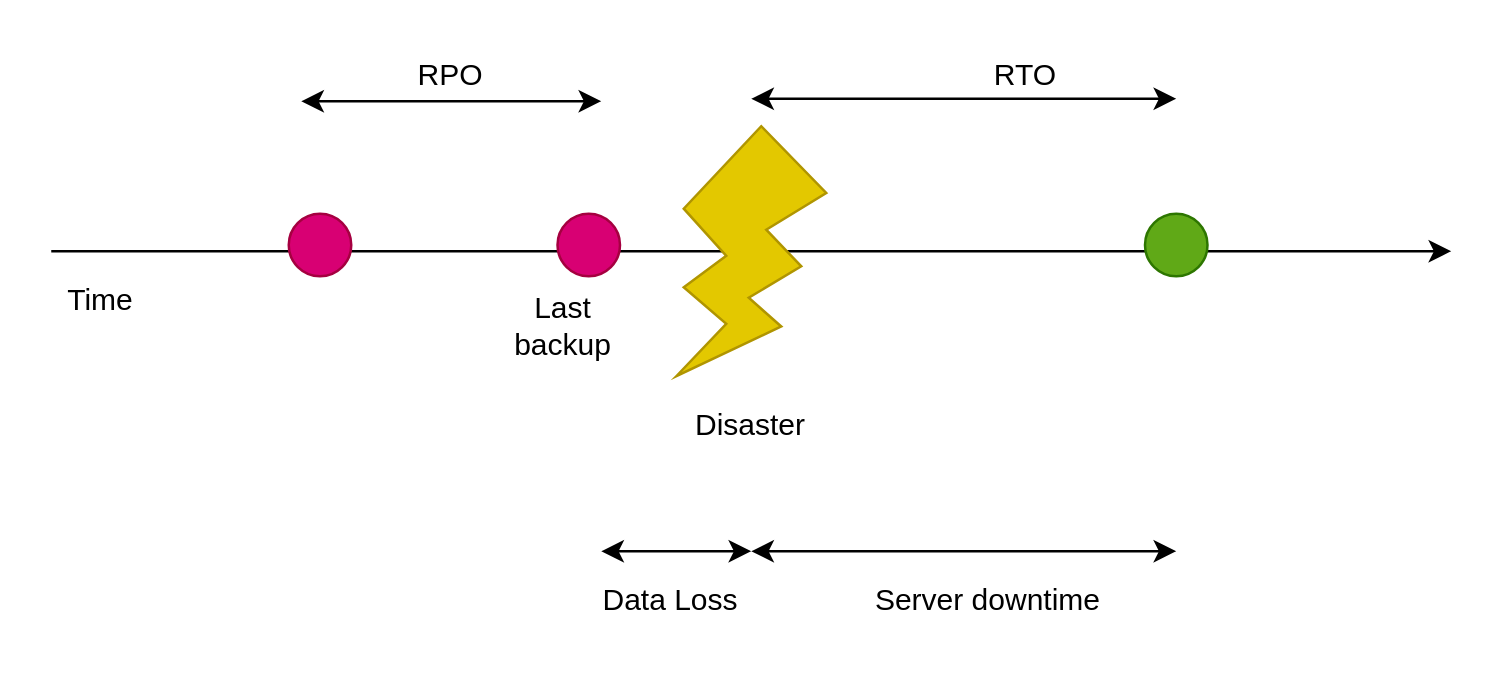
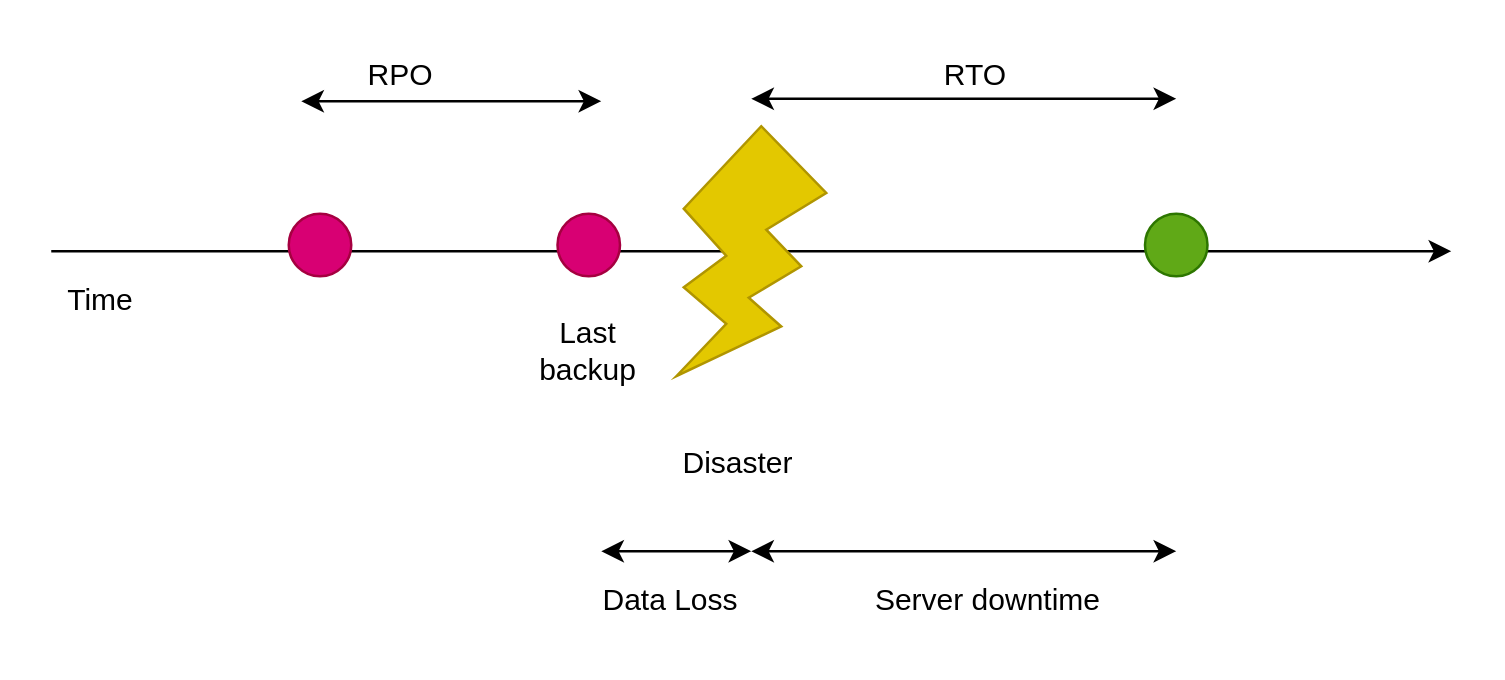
  <mxCell id="0" />
  <mxCell id="1" parent="0" />
  <mxCell id="2" value="" style="endArrow=classic;html=1;" parent="1" edge="1"><mxGeometry width="50" height="50" relative="1" as="geometry"><mxPoint x="20" y="100" as="sourcePoint" /><mxPoint x="580" y="100" as="targetPoint" /></mxGeometry></mxCell>
  <mxCell id="3" value="" style="verticalLabelPosition=bottom;verticalAlign=top;html=1;shape=mxgraph.basic.flash;fillColor=#e3c800;strokeColor=#B09500;fontColor=#ffffff;" parent="1" vertex="1"><mxGeometry x="270" y="50" width="60" height="100" as="geometry" /></mxCell>
- <mxCell id="4" value="Last backup" style="text;html=1;strokeColor=none;fillColor=none;align=center;verticalAlign=middle;whiteSpace=wrap;rounded=0;" parent="1" vertex="1"><mxGeometry x="205" y="120" width="40" height="20" as="geometry" /></mxCell>
- <mxCell id="5" value="Disaster" style="text;html=1;strokeColor=none;fillColor=none;align=center;verticalAlign=middle;whiteSpace=wrap;rounded=0;" parent="1" vertex="1"><mxGeometry x="280" y="160" width="40" height="20" as="geometry" /></mxCell>
+ <mxCell id="4" value="Last backup" style="text;html=1;strokeColor=none;fillColor=none;align=center;verticalAlign=middle;whiteSpace=wrap;rounded=0;" parent="1" vertex="1"><mxGeometry x="215" y="130" width="40" height="20" as="geometry" /></mxCell>
+ <mxCell id="5" value="Disaster" style="text;html=1;strokeColor=none;fillColor=none;align=center;verticalAlign=middle;whiteSpace=wrap;rounded=0;" parent="1" vertex="1"><mxGeometry x="275" y="175" width="40" height="20" as="geometry" /></mxCell>
  <mxCell id="6" value="" style="endArrow=classic;startArrow=classic;html=1;" parent="1" edge="1"><mxGeometry width="50" height="50" relative="1" as="geometry"><mxPoint x="240" y="220" as="sourcePoint" /><mxPoint x="300" y="220" as="targetPoint" /></mxGeometry></mxCell>
  <mxCell id="7" value="Data Loss" style="text;html=1;strokeColor=none;fillColor=none;align=center;verticalAlign=middle;whiteSpace=wrap;rounded=0;" parent="1" vertex="1"><mxGeometry x="222.5" y="230" width="90" height="20" as="geometry" /></mxCell>
  <mxCell id="8" value="" style="endArrow=classic;startArrow=classic;html=1;" parent="1" edge="1"><mxGeometry width="50" height="50" relative="1" as="geometry"><mxPoint x="300" y="220" as="sourcePoint" /><mxPoint x="470" y="220" as="targetPoint" /></mxGeometry></mxCell>
  <mxCell id="9" value="Server downtime" style="text;html=1;strokeColor=none;fillColor=none;align=center;verticalAlign=middle;whiteSpace=wrap;rounded=0;" parent="1" vertex="1"><mxGeometry x="340" y="230" width="110" height="20" as="geometry" /></mxCell>
  <mxCell id="10" value="Time" style="text;html=1;strokeColor=none;fillColor=none;align=center;verticalAlign=middle;whiteSpace=wrap;rounded=0;" parent="1" vertex="1"><mxGeometry x="20" y="110" width="40" height="20" as="geometry" /></mxCell>
  <mxCell id="11" value="" style="ellipse;whiteSpace=wrap;html=1;fillColor=#60a917;strokeColor=#2D7600;fontColor=#ffffff;" parent="1" vertex="1"><mxGeometry x="457.5" y="85" width="25" height="25" as="geometry" /></mxCell>
  <mxCell id="12" value="" style="ellipse;whiteSpace=wrap;html=1;fillColor=#d80073;strokeColor=#A50040;fontColor=#ffffff;" vertex="1" parent="1"><mxGeometry x="115" y="85" width="25" height="25" as="geometry" /></mxCell>
  <mxCell id="13" value="" style="endArrow=classic;startArrow=classic;html=1;" edge="1" parent="1"><mxGeometry width="50" height="50" relative="1" as="geometry"><mxPoint x="120" y="40" as="sourcePoint" /><mxPoint x="240" y="40" as="targetPoint" /></mxGeometry></mxCell>
- <mxCell id="14" value="RPO" style="text;html=1;strokeColor=none;fillColor=none;align=center;verticalAlign=middle;whiteSpace=wrap;rounded=0;" vertex="1" parent="1"><mxGeometry x="160" y="20" width="40" height="20" as="geometry" /></mxCell>
+ <mxCell id="14" value="RPO" style="text;html=1;strokeColor=none;fillColor=none;align=center;verticalAlign=middle;whiteSpace=wrap;rounded=0;" vertex="1" parent="1"><mxGeometry x="140" y="20" width="40" height="20" as="geometry" /></mxCell>
  <mxCell id="15" value="" style="ellipse;whiteSpace=wrap;html=1;fillColor=#d80073;strokeColor=#A50040;fontColor=#ffffff;" parent="1" vertex="1"><mxGeometry x="222.5" y="85" width="25" height="25" as="geometry" /></mxCell>
  <mxCell id="16" value="" style="endArrow=classic;startArrow=classic;html=1;" edge="1" parent="1"><mxGeometry width="50" height="50" relative="1" as="geometry"><mxPoint x="300" y="39" as="sourcePoint" /><mxPoint x="470" y="39" as="targetPoint" /></mxGeometry></mxCell>
- <mxCell id="17" value="RTO" style="text;html=1;strokeColor=none;fillColor=none;align=center;verticalAlign=middle;whiteSpace=wrap;rounded=0;" vertex="1" parent="1"><mxGeometry x="390" y="20" width="40" height="20" as="geometry" /></mxCell>
+ <mxCell id="17" value="RTO" style="text;html=1;strokeColor=none;fillColor=none;align=center;verticalAlign=middle;whiteSpace=wrap;rounded=0;" vertex="1" parent="1"><mxGeometry x="370" y="20" width="40" height="20" as="geometry" /></mxCell>
